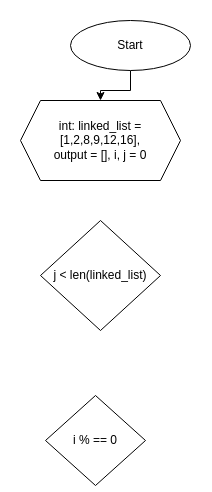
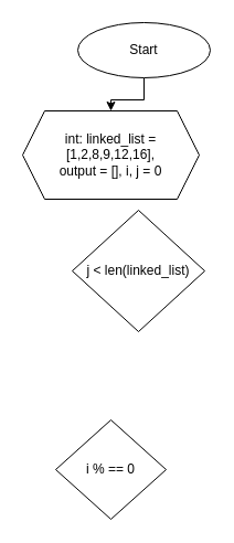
  <mxCell id="0" />
  <mxCell id="1" parent="0" />
  <mxCell id="2" value="" style="edgeStyle=orthogonalEdgeStyle;rounded=0;orthogonalLoop=1;jettySize=auto;html=1;" edge="1" parent="1" source="3" target="4"><mxGeometry relative="1" as="geometry" /></mxCell>
  <mxCell id="3" value="Start" style="ellipse;whiteSpace=wrap;html=1;" vertex="1" parent="1"><mxGeometry x="70" y="20" width="120" height="50" as="geometry" /></mxCell>
  <mxCell id="4" value="int: linked_list = [1,2,8,9,12,16],&lt;div&gt;output = [], i, j = 0&lt;/div&gt;" style="shape=hexagon;perimeter=hexagonPerimeter2;whiteSpace=wrap;html=1;fixedSize=1;" vertex="1" parent="1"><mxGeometry x="20" y="100" width="160" height="80" as="geometry" /></mxCell>
- <mxCell id="5" value="j &amp;lt; len(linked_list)" style="rhombus;whiteSpace=wrap;html=1;" vertex="1" parent="1"><mxGeometry x="40" y="220" width="120" height="110" as="geometry" /></mxCell>
- <mxCell id="6" value="i % == 0" style="rhombus;whiteSpace=wrap;html=1;" vertex="1" parent="1"><mxGeometry x="45" y="395" width="100" height="90" as="geometry" /></mxCell>
+ <mxCell id="5" value="j &amp;lt; len(linked_list)" style="rhombus;whiteSpace=wrap;html=1;" vertex="1" parent="1"><mxGeometry x="65" y="190" width="120" height="110" as="geometry" /></mxCell>
+ <mxCell id="6" value="i % == 0" style="rhombus;whiteSpace=wrap;html=1;" vertex="1" parent="1"><mxGeometry x="50" y="380" width="100" height="90" as="geometry" /></mxCell>
